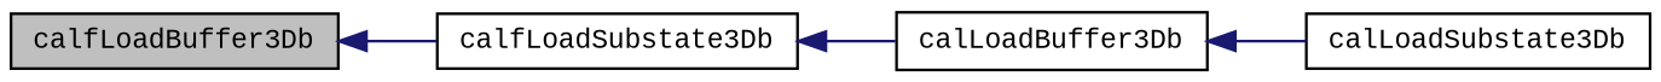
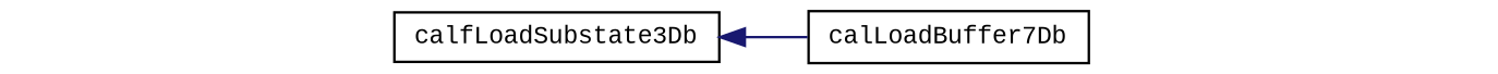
  digraph {
    fontname="Liberation Mono"
    rankdir=LR
    node [color=black fillcolor=white fontname="Liberation Mono" fontsize=10 shape=record style=filled]
    edge [color=midnightblue dir=back fontname="Liberation Mono" fontsize=10 labelfontname=Helvetica labelfontsize=10 style=solid]
-   n1 [fillcolor=grey75 fontcolor=black height=0.2 label=calfLoadBuffer3Db width=0.4]
    n2 [height=0.2 label=calfLoadSubstate3Db width=0.4]
-   n3 [height=0.2 label=calLoadBuffer3Db width=0.4]
-   n4 [height=0.2 label=calLoadSubstate3Db width=0.4]
-   n1 -> n2
+   n3 [height=0.2 label=calLoadBuffer7Db width=0.4]
    n2 -> n3
-   n3 -> n4
  }
